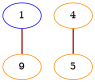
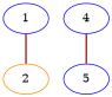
  graph {
    rankdir=BT
    node [color=blue]
    edge [color=brown style=bold]
    1
-   2 [color=darkorange label=9]
-   4 [color=darkorange]
-   5 [color=darkorange]
+   2 [color=darkorange]
+   4
+   5
    2 -- 1
    5 -- 4
  }
